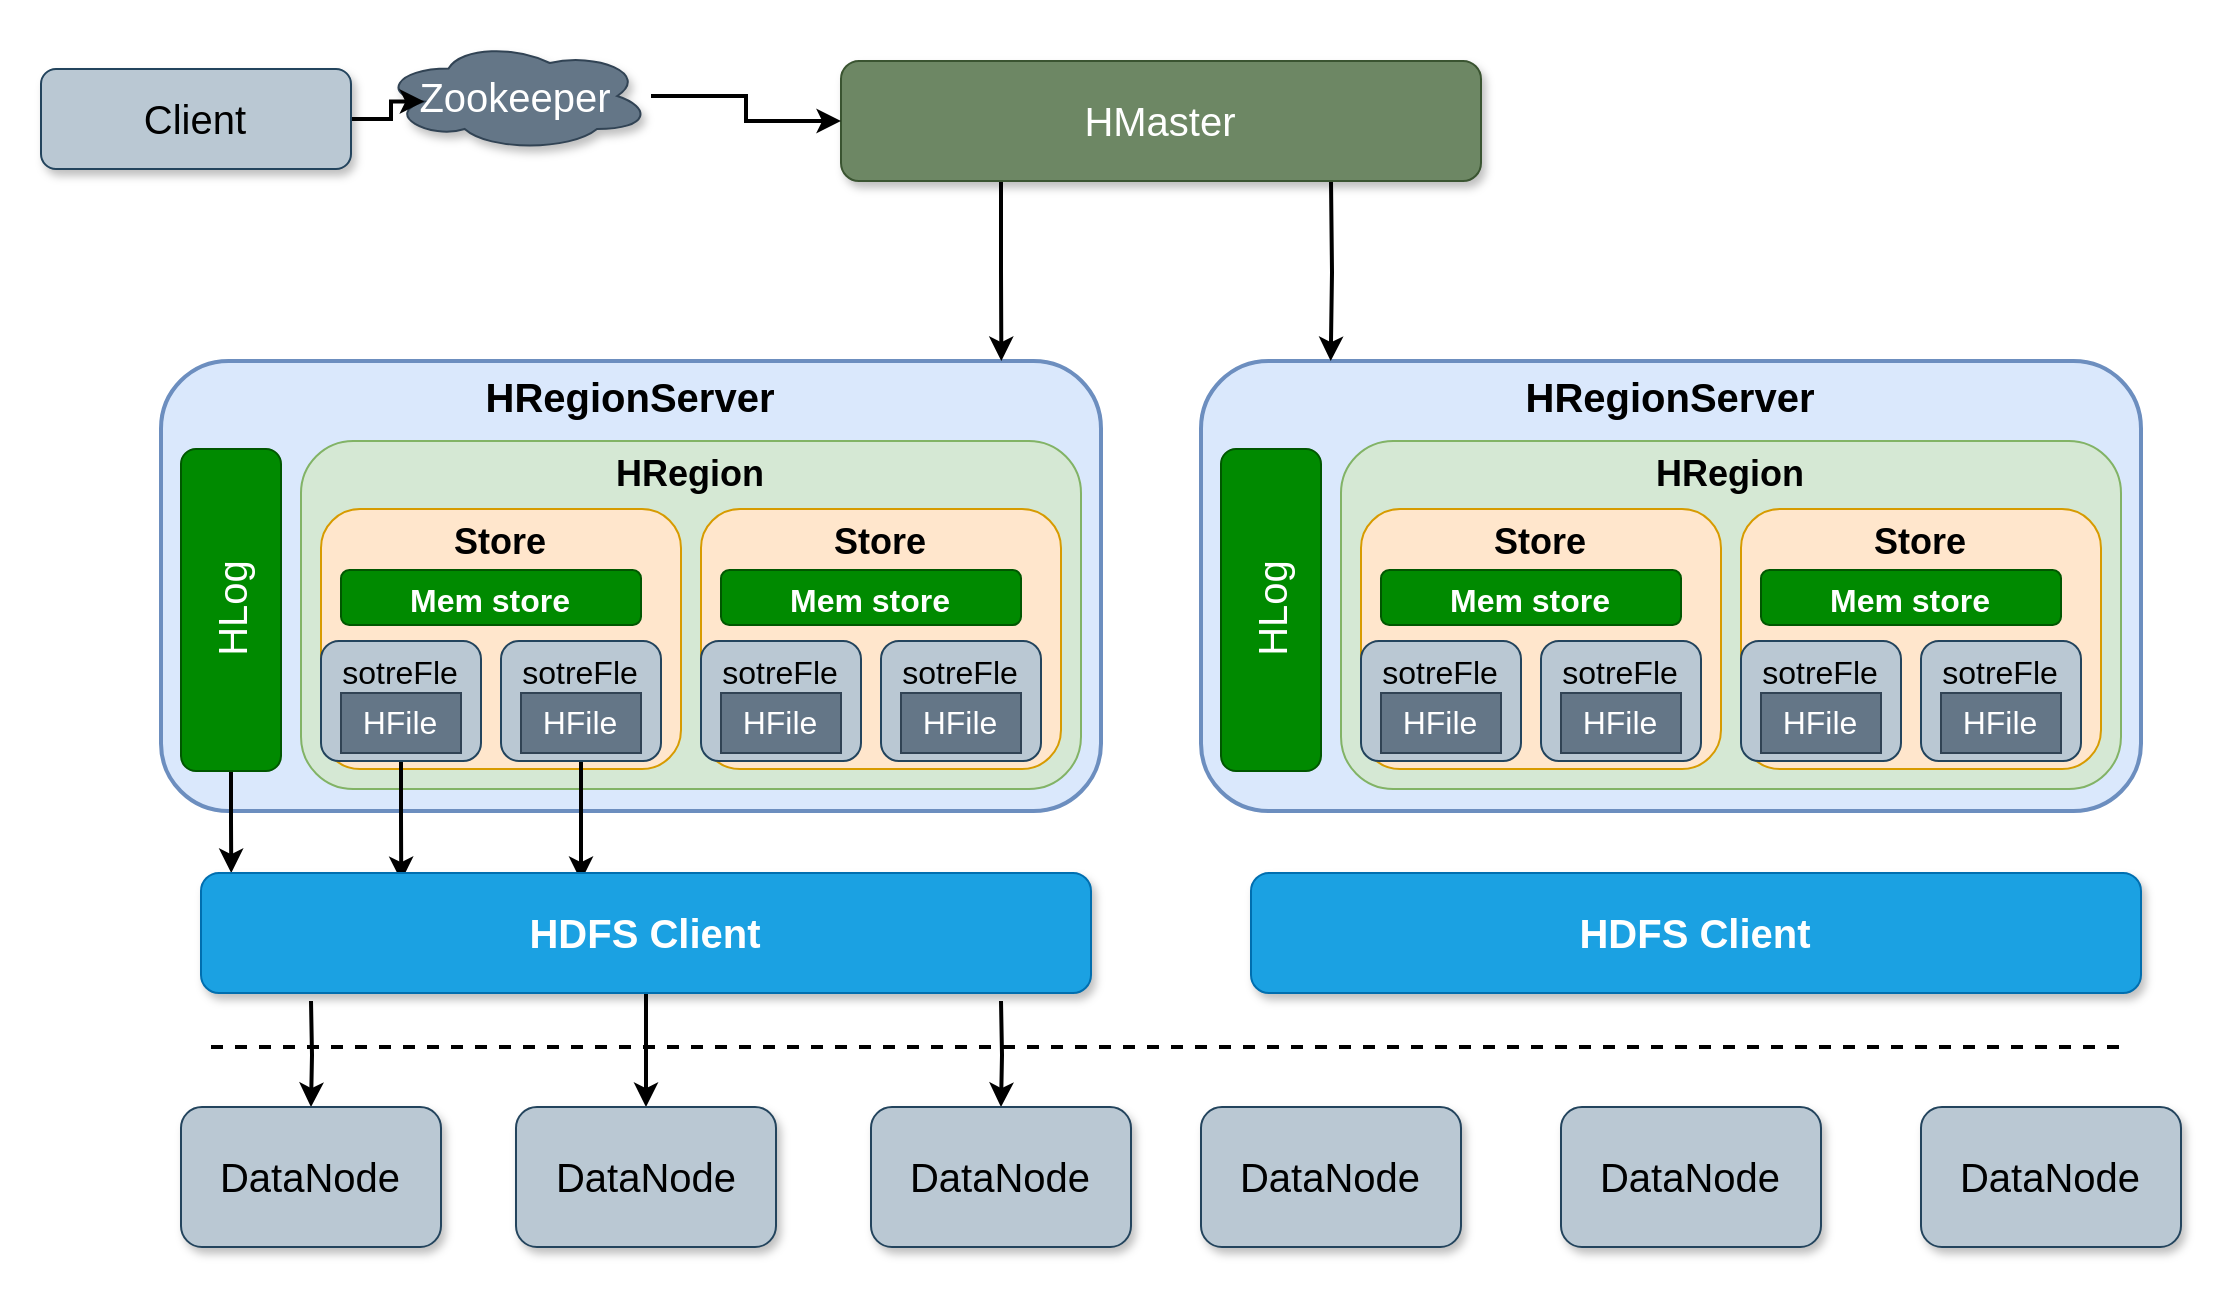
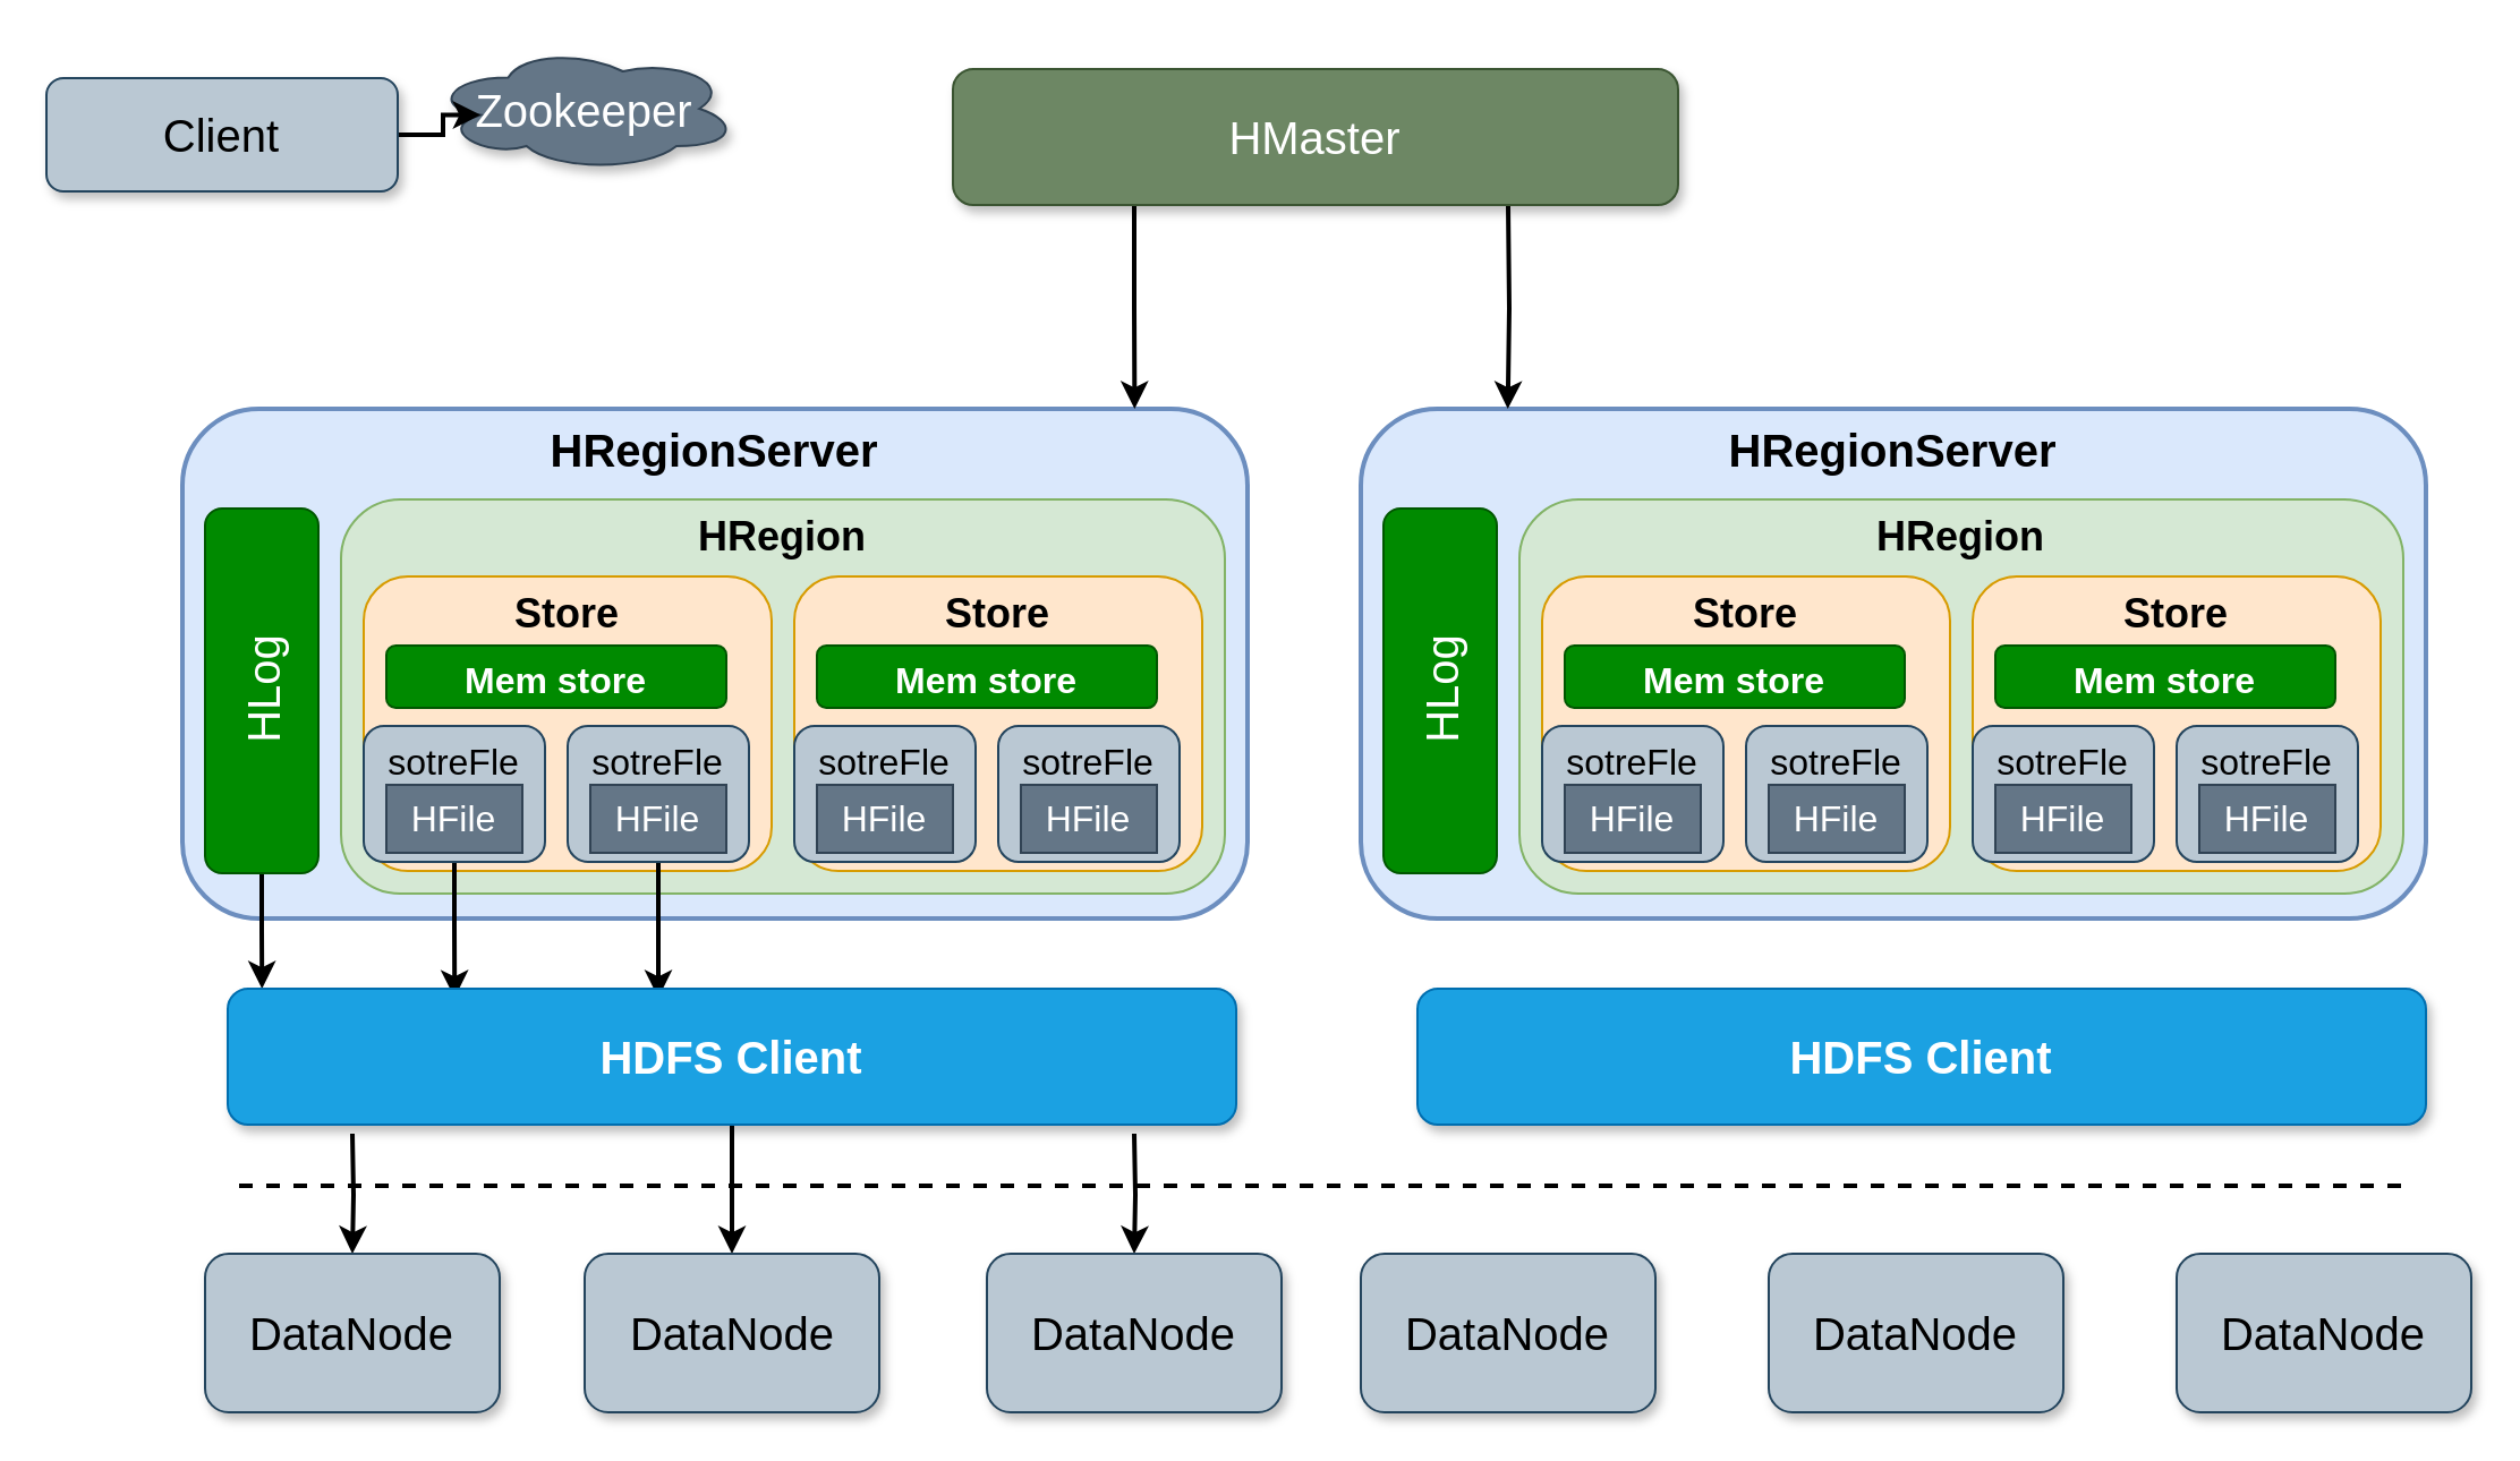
  <mxCell id="0" />
  <mxCell id="1" parent="0" />
  <mxCell id="2" value="HRegionServer" style="rounded=1;whiteSpace=wrap;html=1;strokeWidth=2;fillColor=#dae8fc;strokeColor=#6c8ebf;fontSize=20;verticalAlign=top;fontStyle=1" parent="1" vertex="1"><mxGeometry x="80" y="180" width="470" height="225" as="geometry" /></mxCell>
  <mxCell id="3" style="edgeStyle=orthogonalEdgeStyle;rounded=0;orthogonalLoop=1;jettySize=auto;html=1;entryX=0.034;entryY=0;entryDx=0;entryDy=0;entryPerimeter=0;strokeWidth=2;fontSize=20;" parent="1" source="4" target="45" edge="1"><mxGeometry relative="1" as="geometry" /></mxCell>
  <mxCell id="4" value="HLog" style="rounded=1;whiteSpace=wrap;html=1;fillColor=#008a00;fontColor=#ffffff;strokeColor=#005700;horizontal=0;fontSize=20;" parent="1" vertex="1"><mxGeometry x="90" y="224" width="50" height="161" as="geometry" /></mxCell>
  <mxCell id="5" value="HRegion" style="rounded=1;whiteSpace=wrap;html=1;fontSize=18;fillColor=#d5e8d4;strokeColor=#82b366;verticalAlign=top;fontStyle=1" parent="1" vertex="1"><mxGeometry x="150" y="220" width="390" height="174" as="geometry" /></mxCell>
  <mxCell id="6" value="Store" style="rounded=1;whiteSpace=wrap;html=1;fontSize=18;fillColor=#ffe6cc;strokeColor=#d79b00;verticalAlign=top;fontStyle=1" parent="1" vertex="1"><mxGeometry x="160" y="254" width="180" height="130" as="geometry" /></mxCell>
  <mxCell id="7" value="&lt;font style=&quot;font-size: 16px;&quot;&gt;Mem store&lt;/font&gt;" style="rounded=1;whiteSpace=wrap;html=1;fontSize=24;fontStyle=1;fillColor=#008a00;fontColor=#ffffff;strokeColor=#005700;" parent="1" vertex="1"><mxGeometry x="170" y="284.5" width="150" height="27.5" as="geometry" /></mxCell>
  <mxCell id="8" style="edgeStyle=orthogonalEdgeStyle;rounded=0;orthogonalLoop=1;jettySize=auto;html=1;entryX=0.225;entryY=0.067;entryDx=0;entryDy=0;entryPerimeter=0;strokeWidth=2;fontSize=20;" parent="1" source="9" target="45" edge="1"><mxGeometry relative="1" as="geometry" /></mxCell>
  <mxCell id="9" value="sotreFle" style="rounded=1;whiteSpace=wrap;html=1;fontSize=16;verticalAlign=top;fillColor=#bac8d3;strokeColor=#23445d;" parent="1" vertex="1"><mxGeometry x="160" y="320" width="80" height="60" as="geometry" /></mxCell>
  <mxCell id="10" value="HFile" style="rounded=0;whiteSpace=wrap;html=1;fontSize=16;fillColor=#647687;strokeColor=#314354;fontColor=#ffffff;" parent="1" vertex="1"><mxGeometry x="170" y="346" width="60" height="30" as="geometry" /></mxCell>
  <mxCell id="11" style="edgeStyle=orthogonalEdgeStyle;rounded=0;orthogonalLoop=1;jettySize=auto;html=1;entryX=0.427;entryY=0.067;entryDx=0;entryDy=0;entryPerimeter=0;strokeWidth=2;fontSize=20;" parent="1" source="12" target="45" edge="1"><mxGeometry relative="1" as="geometry" /></mxCell>
  <mxCell id="12" value="sotreFle" style="rounded=1;whiteSpace=wrap;html=1;fontSize=16;verticalAlign=top;fillColor=#bac8d3;strokeColor=#23445d;" parent="1" vertex="1"><mxGeometry x="250" y="320" width="80" height="60" as="geometry" /></mxCell>
  <mxCell id="13" value="HFile" style="rounded=0;whiteSpace=wrap;html=1;fontSize=16;fillColor=#647687;strokeColor=#314354;fontColor=#ffffff;" parent="1" vertex="1"><mxGeometry x="260" y="346" width="60" height="30" as="geometry" /></mxCell>
  <mxCell id="14" value="Store" style="rounded=1;whiteSpace=wrap;html=1;fontSize=18;fillColor=#ffe6cc;strokeColor=#d79b00;verticalAlign=top;fontStyle=1" parent="1" vertex="1"><mxGeometry x="350" y="254" width="180" height="130" as="geometry" /></mxCell>
  <mxCell id="15" value="&lt;font style=&quot;font-size: 16px;&quot;&gt;Mem store&lt;/font&gt;" style="rounded=1;whiteSpace=wrap;html=1;fontSize=24;fontStyle=1;fillColor=#008a00;fontColor=#ffffff;strokeColor=#005700;" parent="1" vertex="1"><mxGeometry x="360" y="284.5" width="150" height="27.5" as="geometry" /></mxCell>
  <mxCell id="16" value="sotreFle" style="rounded=1;whiteSpace=wrap;html=1;fontSize=16;verticalAlign=top;fillColor=#bac8d3;strokeColor=#23445d;" parent="1" vertex="1"><mxGeometry x="350" y="320" width="80" height="60" as="geometry" /></mxCell>
  <mxCell id="17" value="HFile" style="rounded=0;whiteSpace=wrap;html=1;fontSize=16;fillColor=#647687;strokeColor=#314354;fontColor=#ffffff;" parent="1" vertex="1"><mxGeometry x="360" y="346" width="60" height="30" as="geometry" /></mxCell>
  <mxCell id="18" value="sotreFle" style="rounded=1;whiteSpace=wrap;html=1;fontSize=16;verticalAlign=top;fillColor=#bac8d3;strokeColor=#23445d;" parent="1" vertex="1"><mxGeometry x="440" y="320" width="80" height="60" as="geometry" /></mxCell>
  <mxCell id="19" value="HFile" style="rounded=0;whiteSpace=wrap;html=1;fontSize=16;fillColor=#647687;strokeColor=#314354;fontColor=#ffffff;" parent="1" vertex="1"><mxGeometry x="450" y="346" width="60" height="30" as="geometry" /></mxCell>
  <mxCell id="20" value="HRegionServer" style="rounded=1;whiteSpace=wrap;html=1;strokeWidth=2;fillColor=#dae8fc;strokeColor=#6c8ebf;fontSize=20;verticalAlign=top;fontStyle=1" parent="1" vertex="1"><mxGeometry x="600" y="180" width="470" height="225" as="geometry" /></mxCell>
  <mxCell id="21" value="HLog" style="rounded=1;whiteSpace=wrap;html=1;fillColor=#008a00;fontColor=#ffffff;strokeColor=#005700;horizontal=0;fontSize=20;" parent="1" vertex="1"><mxGeometry x="610" y="224" width="50" height="161" as="geometry" /></mxCell>
  <mxCell id="22" value="HRegion" style="rounded=1;whiteSpace=wrap;html=1;fontSize=18;fillColor=#d5e8d4;strokeColor=#82b366;verticalAlign=top;fontStyle=1" parent="1" vertex="1"><mxGeometry x="670" y="220" width="390" height="174" as="geometry" /></mxCell>
  <mxCell id="23" value="Store" style="rounded=1;whiteSpace=wrap;html=1;fontSize=18;fillColor=#ffe6cc;strokeColor=#d79b00;verticalAlign=top;fontStyle=1" parent="1" vertex="1"><mxGeometry x="680" y="254" width="180" height="130" as="geometry" /></mxCell>
  <mxCell id="24" value="&lt;font style=&quot;font-size: 16px;&quot;&gt;Mem store&lt;/font&gt;" style="rounded=1;whiteSpace=wrap;html=1;fontSize=24;fontStyle=1;fillColor=#008a00;fontColor=#ffffff;strokeColor=#005700;" parent="1" vertex="1"><mxGeometry x="690" y="284.5" width="150" height="27.5" as="geometry" /></mxCell>
  <mxCell id="25" value="sotreFle" style="rounded=1;whiteSpace=wrap;html=1;fontSize=16;verticalAlign=top;fillColor=#bac8d3;strokeColor=#23445d;" parent="1" vertex="1"><mxGeometry x="680" y="320" width="80" height="60" as="geometry" /></mxCell>
  <mxCell id="26" value="HFile" style="rounded=0;whiteSpace=wrap;html=1;fontSize=16;fillColor=#647687;strokeColor=#314354;fontColor=#ffffff;" parent="1" vertex="1"><mxGeometry x="690" y="346" width="60" height="30" as="geometry" /></mxCell>
  <mxCell id="27" value="sotreFle" style="rounded=1;whiteSpace=wrap;html=1;fontSize=16;verticalAlign=top;fillColor=#bac8d3;strokeColor=#23445d;" parent="1" vertex="1"><mxGeometry x="770" y="320" width="80" height="60" as="geometry" /></mxCell>
  <mxCell id="28" value="HFile" style="rounded=0;whiteSpace=wrap;html=1;fontSize=16;fillColor=#647687;strokeColor=#314354;fontColor=#ffffff;" parent="1" vertex="1"><mxGeometry x="780" y="346" width="60" height="30" as="geometry" /></mxCell>
  <mxCell id="29" value="Store" style="rounded=1;whiteSpace=wrap;html=1;fontSize=18;fillColor=#ffe6cc;strokeColor=#d79b00;verticalAlign=top;fontStyle=1" parent="1" vertex="1"><mxGeometry x="870" y="254" width="180" height="130" as="geometry" /></mxCell>
  <mxCell id="30" value="&lt;font style=&quot;font-size: 16px;&quot;&gt;Mem store&lt;/font&gt;" style="rounded=1;whiteSpace=wrap;html=1;fontSize=24;fontStyle=1;fillColor=#008a00;fontColor=#ffffff;strokeColor=#005700;" parent="1" vertex="1"><mxGeometry x="880" y="284.5" width="150" height="27.5" as="geometry" /></mxCell>
  <mxCell id="31" value="sotreFle" style="rounded=1;whiteSpace=wrap;html=1;fontSize=16;verticalAlign=top;fillColor=#bac8d3;strokeColor=#23445d;" parent="1" vertex="1"><mxGeometry x="870" y="320" width="80" height="60" as="geometry" /></mxCell>
  <mxCell id="32" value="HFile" style="rounded=0;whiteSpace=wrap;html=1;fontSize=16;fillColor=#647687;strokeColor=#314354;fontColor=#ffffff;" parent="1" vertex="1"><mxGeometry x="880" y="346" width="60" height="30" as="geometry" /></mxCell>
  <mxCell id="33" value="sotreFle" style="rounded=1;whiteSpace=wrap;html=1;fontSize=16;verticalAlign=top;fillColor=#bac8d3;strokeColor=#23445d;" parent="1" vertex="1"><mxGeometry x="960" y="320" width="80" height="60" as="geometry" /></mxCell>
  <mxCell id="34" value="HFile" style="rounded=0;whiteSpace=wrap;html=1;fontSize=16;fillColor=#647687;strokeColor=#314354;fontColor=#ffffff;" parent="1" vertex="1"><mxGeometry x="970" y="346" width="60" height="30" as="geometry" /></mxCell>
  <mxCell id="35" style="edgeStyle=orthogonalEdgeStyle;rounded=0;orthogonalLoop=1;jettySize=auto;html=1;entryX=0.894;entryY=0;entryDx=0;entryDy=0;strokeWidth=2;fontSize=20;exitX=0.25;exitY=1;exitDx=0;exitDy=0;entryPerimeter=0;" parent="1" source="37" target="2" edge="1"><mxGeometry relative="1" as="geometry" /></mxCell>
  <mxCell id="36" style="edgeStyle=orthogonalEdgeStyle;rounded=0;orthogonalLoop=1;jettySize=auto;html=1;entryX=0.138;entryY=0;entryDx=0;entryDy=0;entryPerimeter=0;strokeWidth=2;fontSize=20;" parent="1" target="20" edge="1"><mxGeometry relative="1" as="geometry"><mxPoint x="665" y="90" as="sourcePoint" /></mxGeometry></mxCell>
  <mxCell id="37" value="HMaster" style="rounded=1;whiteSpace=wrap;html=1;fontSize=20;fillColor=#6d8764;fontColor=#ffffff;strokeColor=#3A5431;shadow=1;" parent="1" vertex="1"><mxGeometry x="420" y="30" width="320" height="60" as="geometry" /></mxCell>
- <mxCell id="38" style="edgeStyle=orthogonalEdgeStyle;rounded=0;orthogonalLoop=1;jettySize=auto;html=1;entryX=0;entryY=0.5;entryDx=0;entryDy=0;strokeWidth=2;fontSize=20;" parent="1" source="39" target="37" edge="1"><mxGeometry relative="1" as="geometry" /></mxCell>
  <mxCell id="39" value="Zookeeper" style="ellipse;shape=cloud;whiteSpace=wrap;html=1;rounded=1;shadow=1;fontSize=20;fillColor=#647687;fontColor=#ffffff;strokeColor=#314354;" parent="1" vertex="1"><mxGeometry x="190" y="20" width="135" height="55" as="geometry" /></mxCell>
  <mxCell id="40" style="edgeStyle=orthogonalEdgeStyle;rounded=0;orthogonalLoop=1;jettySize=auto;html=1;entryX=0.16;entryY=0.55;entryDx=0;entryDy=0;entryPerimeter=0;fontSize=20;strokeWidth=2;" parent="1" source="41" target="39" edge="1"><mxGeometry relative="1" as="geometry" /></mxCell>
  <mxCell id="41" value="Client" style="rounded=1;whiteSpace=wrap;html=1;shadow=1;fontSize=20;fillColor=#bac8d3;strokeColor=#23445d;" parent="1" vertex="1"><mxGeometry x="20" y="34" width="155" height="50" as="geometry" /></mxCell>
  <mxCell id="42" style="edgeStyle=orthogonalEdgeStyle;rounded=0;orthogonalLoop=1;jettySize=auto;html=1;entryX=0.5;entryY=0;entryDx=0;entryDy=0;strokeWidth=2;fontSize=20;" parent="1" target="48" edge="1"><mxGeometry relative="1" as="geometry"><mxPoint x="155" y="500" as="sourcePoint" /></mxGeometry></mxCell>
  <mxCell id="43" style="edgeStyle=orthogonalEdgeStyle;rounded=0;orthogonalLoop=1;jettySize=auto;html=1;entryX=0.5;entryY=0;entryDx=0;entryDy=0;strokeWidth=2;fontSize=20;" parent="1" source="45" target="49" edge="1"><mxGeometry relative="1" as="geometry" /></mxCell>
  <mxCell id="44" style="edgeStyle=orthogonalEdgeStyle;rounded=0;orthogonalLoop=1;jettySize=auto;html=1;entryX=0.5;entryY=0;entryDx=0;entryDy=0;strokeWidth=2;fontSize=20;" parent="1" target="50" edge="1"><mxGeometry relative="1" as="geometry"><mxPoint x="500" y="500" as="sourcePoint" /></mxGeometry></mxCell>
  <mxCell id="45" value="HDFS Client" style="rounded=1;whiteSpace=wrap;html=1;shadow=1;fontSize=20;fillColor=#1ba1e2;strokeColor=#006EAF;fontColor=#ffffff;fontStyle=1" parent="1" vertex="1"><mxGeometry x="100" y="436" width="445" height="60" as="geometry" /></mxCell>
  <mxCell id="46" value="HDFS Client" style="rounded=1;whiteSpace=wrap;html=1;shadow=1;fontSize=20;fillColor=#1ba1e2;strokeColor=#006EAF;fontColor=#ffffff;fontStyle=1" parent="1" vertex="1"><mxGeometry x="625" y="436" width="445" height="60" as="geometry" /></mxCell>
  <mxCell id="47" value="" style="endArrow=none;dashed=1;html=1;rounded=0;strokeWidth=2;fontSize=20;" parent="1" edge="1"><mxGeometry width="50" height="50" relative="1" as="geometry"><mxPoint x="105" y="523" as="sourcePoint" /><mxPoint x="1065" y="523" as="targetPoint" /><Array as="points" /></mxGeometry></mxCell>
  <mxCell id="48" value="DataNode" style="rounded=1;whiteSpace=wrap;html=1;shadow=1;fontSize=20;fillColor=#bac8d3;strokeColor=#23445d;" parent="1" vertex="1"><mxGeometry x="90" y="553" width="130" height="70" as="geometry" /></mxCell>
  <mxCell id="49" value="DataNode" style="rounded=1;whiteSpace=wrap;html=1;shadow=1;fontSize=20;fillColor=#bac8d3;strokeColor=#23445d;" parent="1" vertex="1"><mxGeometry x="257.5" y="553" width="130" height="70" as="geometry" /></mxCell>
  <mxCell id="50" value="DataNode" style="rounded=1;whiteSpace=wrap;html=1;shadow=1;fontSize=20;fillColor=#bac8d3;strokeColor=#23445d;" parent="1" vertex="1"><mxGeometry x="435" y="553" width="130" height="70" as="geometry" /></mxCell>
  <mxCell id="51" value="DataNode" style="rounded=1;whiteSpace=wrap;html=1;shadow=1;fontSize=20;fillColor=#bac8d3;strokeColor=#23445d;" parent="1" vertex="1"><mxGeometry x="600" y="553" width="130" height="70" as="geometry" /></mxCell>
  <mxCell id="52" value="DataNode" style="rounded=1;whiteSpace=wrap;html=1;shadow=1;fontSize=20;fillColor=#bac8d3;strokeColor=#23445d;" parent="1" vertex="1"><mxGeometry x="780" y="553" width="130" height="70" as="geometry" /></mxCell>
  <mxCell id="53" value="DataNode" style="rounded=1;whiteSpace=wrap;html=1;shadow=1;fontSize=20;fillColor=#bac8d3;strokeColor=#23445d;" parent="1" vertex="1"><mxGeometry x="960" y="553" width="130" height="70" as="geometry" /></mxCell>
